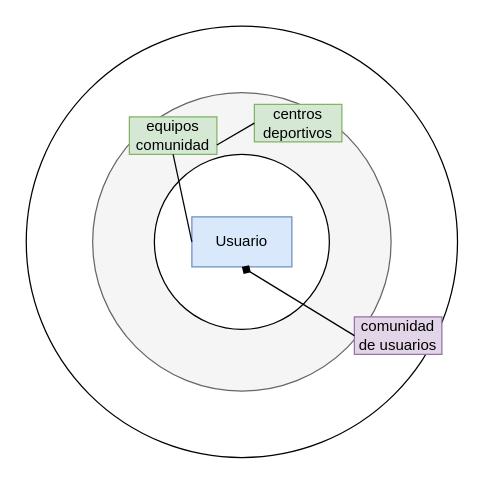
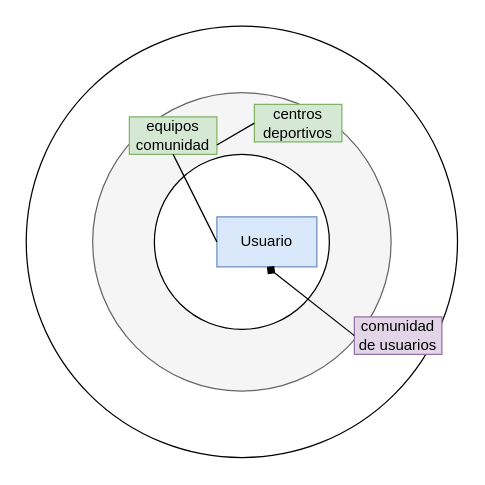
  <mxCell id="0" />
  <mxCell id="1" parent="0" />
  <mxCell id="2" value="" style="ellipse;whiteSpace=wrap;html=1;aspect=fixed;" vertex="1" parent="1"><mxGeometry x="20.5" y="20.5" width="345" height="345" as="geometry" /></mxCell>
  <mxCell id="3" value="" style="ellipse;whiteSpace=wrap;html=1;aspect=fixed;fillColor=#f5f5f5;fontColor=#333333;strokeColor=#666666;" vertex="1" parent="1"><mxGeometry x="73.63" y="73.63" width="238.75" height="238.75" as="geometry" /></mxCell>
  <mxCell id="4" value="" style="ellipse;whiteSpace=wrap;html=1;aspect=fixed;" vertex="1" parent="1"><mxGeometry x="123" y="123" width="140" height="140" as="geometry" /></mxCell>
- <mxCell id="5" value="Usuario" style="rounded=0;whiteSpace=wrap;html=1;fillColor=#dae8fc;strokeColor=#6c8ebf;" vertex="1" parent="1"><mxGeometry x="153" y="173" width="80" height="40" as="geometry" /></mxCell>
+ <mxCell id="5" value="Usuario" style="rounded=0;whiteSpace=wrap;html=1;fillColor=#dae8fc;strokeColor=#6c8ebf;" vertex="1" parent="1"><mxGeometry x="173" y="173" width="80" height="40" as="geometry" /></mxCell>
  <mxCell id="6" value="equipos comunidad" style="rounded=0;whiteSpace=wrap;html=1;fillColor=#d5e8d4;strokeColor=#82b366;" vertex="1" parent="1"><mxGeometry x="103" y="93" width="70" height="30" as="geometry" /></mxCell>
  <mxCell id="7" value="comunidad de usuarios" style="rounded=0;whiteSpace=wrap;html=1;fillColor=#e1d5e7;strokeColor=#9673a6;" vertex="1" parent="1"><mxGeometry x="283" y="253" width="70" height="30" as="geometry" /></mxCell>
  <mxCell id="8" value="centros deportivos" style="rounded=0;whiteSpace=wrap;html=1;fillColor=#d5e8d4;strokeColor=#82b366;" vertex="1" parent="1"><mxGeometry x="203" y="83" width="70" height="30" as="geometry" /></mxCell>
  <mxCell id="9" value="" style="endArrow=none;html=1;rounded=0;exitX=0;exitY=0.5;exitDx=0;exitDy=0;entryX=0.5;entryY=1;entryDx=0;entryDy=0;" edge="1" parent="1" source="5" target="6"><mxGeometry width="50" height="50" relative="1" as="geometry"><mxPoint x="143" y="203" as="sourcePoint" /><mxPoint x="193" y="153" as="targetPoint" /></mxGeometry></mxCell>
  <mxCell id="10" value="" style="endArrow=none;html=1;rounded=0;exitX=1;exitY=0.75;exitDx=0;exitDy=0;entryX=0;entryY=0.5;entryDx=0;entryDy=0;" edge="1" parent="1" source="6" target="8"><mxGeometry width="50" height="50" relative="1" as="geometry"><mxPoint x="143" y="203" as="sourcePoint" /><mxPoint x="193" y="153" as="targetPoint" /></mxGeometry></mxCell>
  <mxCell id="11" value="" style="endArrow=diamond;html=1;rounded=0;entryX=0.5;entryY=1;entryDx=0;entryDy=0;exitX=0;exitY=0.5;exitDx=0;exitDy=0;" edge="1" parent="1" source="7" target="5"><mxGeometry width="50" height="50" relative="1" as="geometry"><mxPoint x="143" y="203" as="sourcePoint" /><mxPoint x="193" y="153" as="targetPoint" /></mxGeometry></mxCell>
